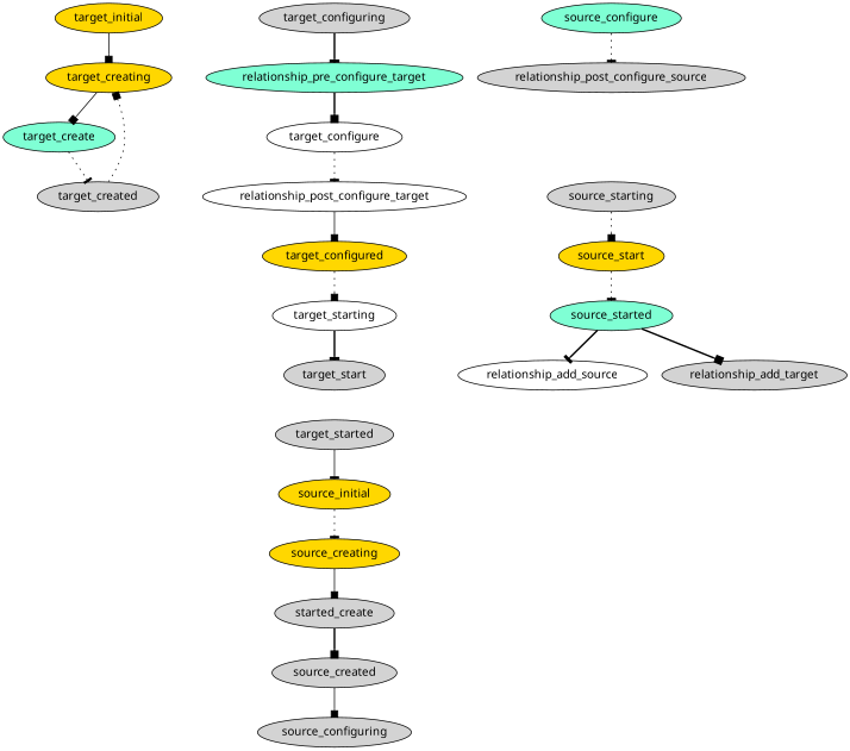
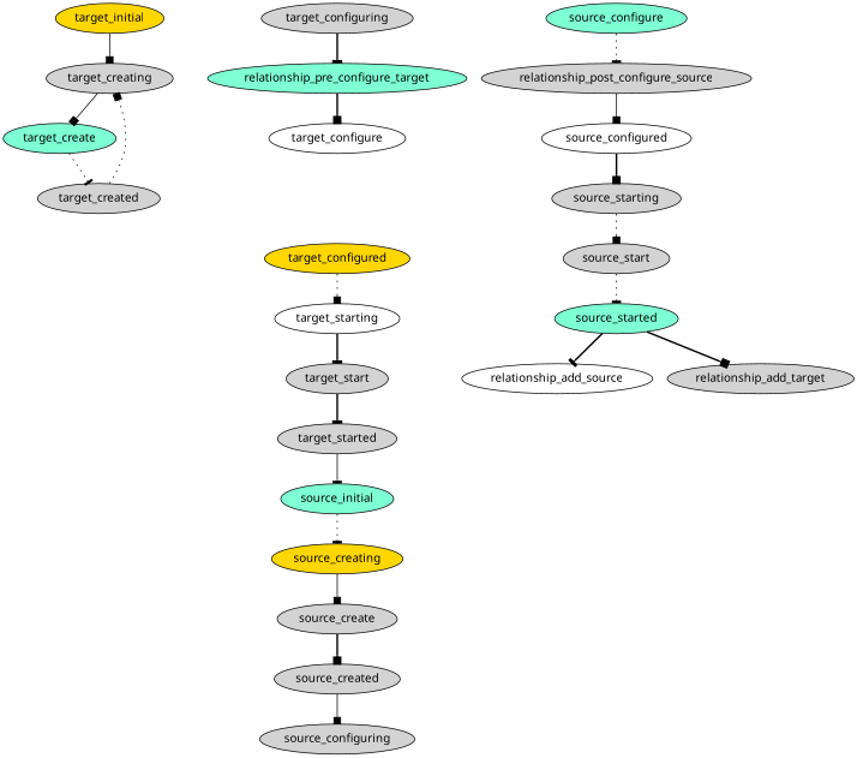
  digraph {
    fontname="Noto Sans"
    node [fillcolor=lightgrey fontname="Noto Sans" style=filled]
    edge [arrowhead=box fontname="Noto Sans" style=dotted]
    target_initial [fillcolor=gold]
-   target_creating [fillcolor=gold]
+   target_creating
    target_create [fillcolor=aquamarine]
    target_created
    relationship_pre_configure_target [fillcolor=aquamarine]
    target_configuring
    target_configure [fillcolor=white]
    target_configured [fillcolor=gold]
    target_starting [fillcolor=white]
    target_start
    target_started
-   source_initial [fillcolor=gold]
+   source_initial [fillcolor=aquamarine]
    source_creating [fillcolor=gold]
-   source_create [label=started_create]
+   source_create
    source_created
    source_configuring
+   source_configured [fillcolor=white]
    source_starting
-   source_start [fillcolor=gold]
+   source_start
    source_started [fillcolor=aquamarine]
    relationship_add_source [fillcolor=white]
    relationship_add_target
-   relationship_post_configure_target [fillcolor=white]
    source_configure [fillcolor=aquamarine]
    relationship_post_configure_source
    target_initial -> target_creating [style=solid]
    target_creating -> target_create [style=solid]
    target_create -> target_created [arrowhead=tee]
    target_created -> target_creating
    relationship_pre_configure_target -> target_configure [style=bold]
    target_configuring -> relationship_pre_configure_target [arrowhead=tee style=bold]
-   target_configure -> relationship_post_configure_target [arrowhead=tee]
    target_configured -> target_starting
    target_starting -> target_start [arrowhead=tee style=bold]
+   target_start -> target_started [arrowhead=tee style=bold]
    target_started -> source_initial [arrowhead=tee style=solid]
    source_initial -> source_creating [arrowhead=tee]
    source_creating -> source_create [style=solid]
    source_create -> source_created [style=bold]
    source_created -> source_configuring [style=solid]
+   source_configured -> source_starting [style=bold]
    source_starting -> source_start
    source_start -> source_started [arrowhead=tee]
    source_started -> relationship_add_source [arrowhead=tee style=bold]
    source_started -> relationship_add_target [style=bold]
-   relationship_post_configure_target -> target_configured [style=solid]
    source_configure -> relationship_post_configure_source [arrowhead=tee]
+   relationship_post_configure_source -> source_configured [style=solid]
  }
